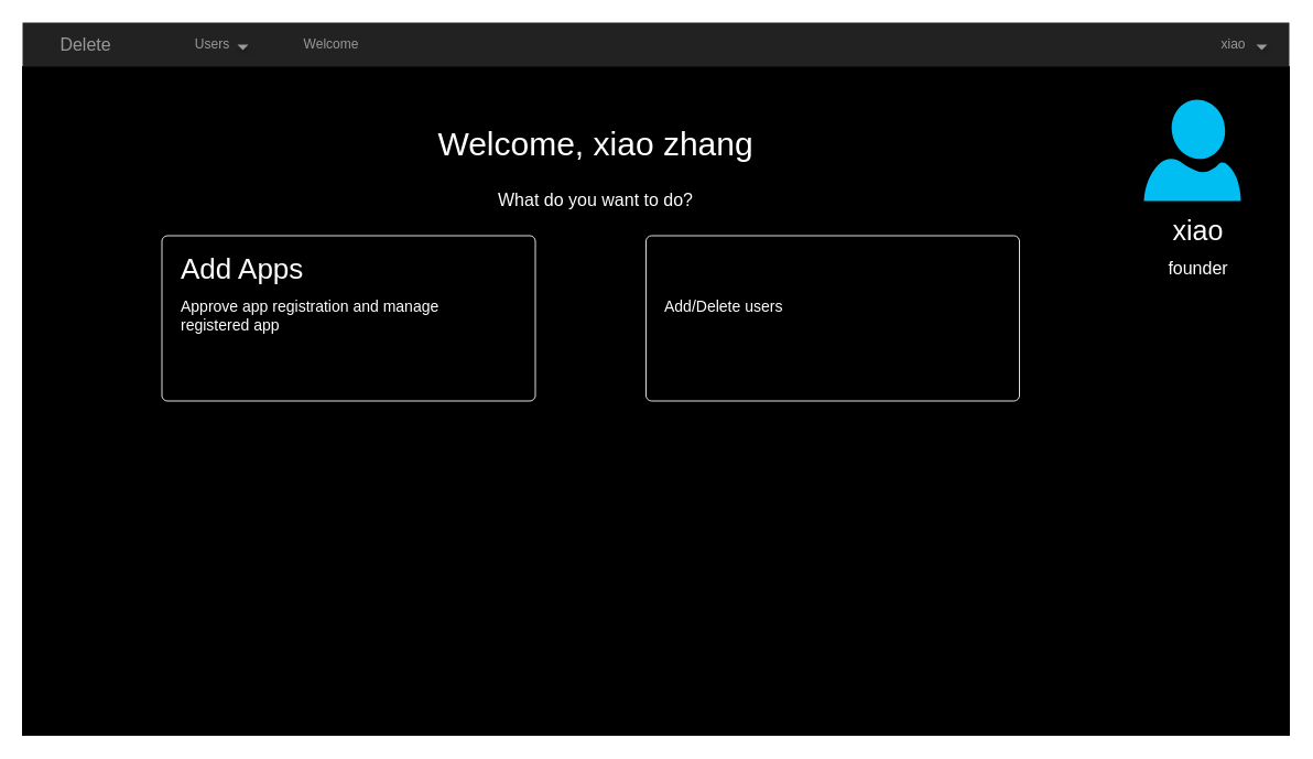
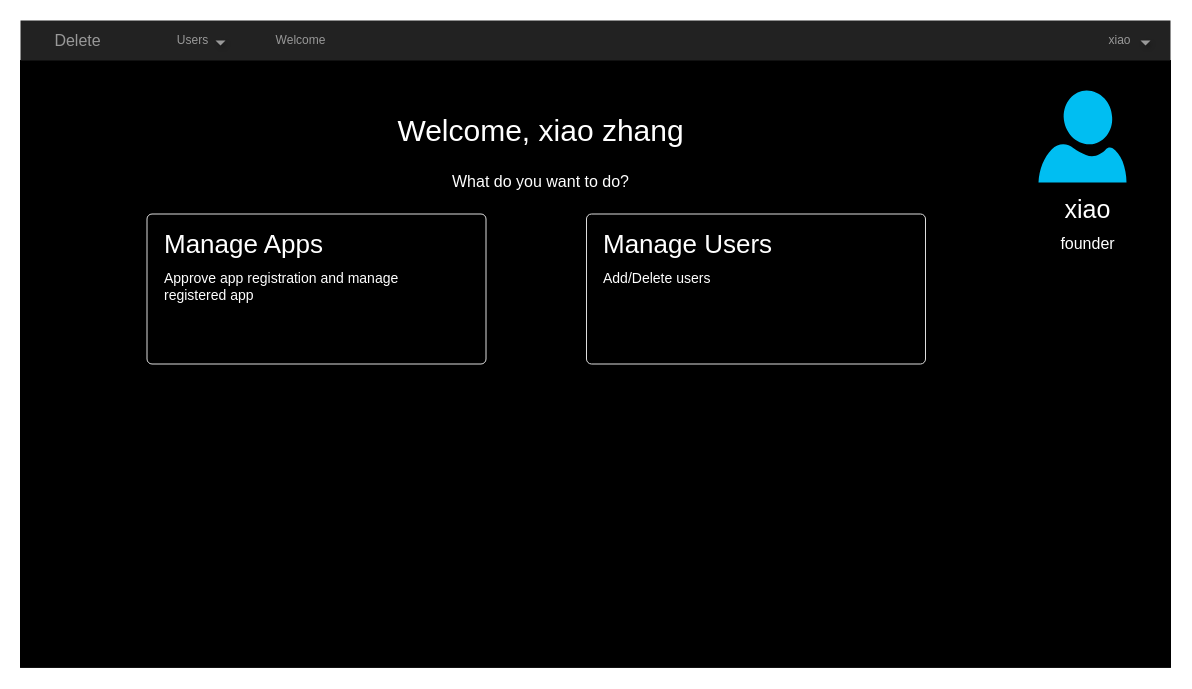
  <mxCell id="0" style=";html=1;" />
  <mxCell id="1" style=";html=1;" parent="0" />
  <mxCell id="2" value="" style="rounded=0;whiteSpace=wrap;html=1;fillColor=#000000;" parent="1" vertex="1"><mxGeometry x="20" y="60" width="1150" height="606.875" as="geometry" /></mxCell>
  <mxCell id="3" value="" style="html=1;shadow=0;dashed=0;shape=mxgraph.bootstrap.rect;fillColor=#222222;strokeColor=none;whiteSpace=wrap;rounded=0;fontSize=12;fontColor=#000000;align=center;" parent="1" vertex="1"><mxGeometry x="20" y="20" width="1150" height="40" as="geometry" /></mxCell>
  <mxCell id="4" value="&lt;font style=&quot;font-size: 16px&quot;&gt;Delete&lt;/font&gt;" style="html=1;shadow=0;dashed=0;fillColor=none;strokeColor=none;shape=mxgraph.bootstrap.rect;fontColor=#999999;fontSize=14;whiteSpace=wrap;" parent="3" vertex="1"><mxGeometry width="115" height="40" as="geometry" /></mxCell>
  <mxCell id="5" value="Users" style="html=1;shadow=0;dashed=0;fillColor=none;strokeColor=none;shape=mxgraph.bootstrap.rect;fontColor=#999999;whiteSpace=wrap;" parent="3" vertex="1"><mxGeometry x="115" width="115" height="40" as="geometry" /></mxCell>
  <mxCell id="6" value="xiao" style="html=1;shadow=0;dashed=0;fillColor=none;strokeColor=none;shape=mxgraph.bootstrap.rect;fontColor=#999999;whiteSpace=wrap;" parent="3" vertex="1"><mxGeometry x="1049.375" width="100.625" height="40" as="geometry" /></mxCell>
  <mxCell id="7" value="Welcome" style="html=1;shadow=0;dashed=0;fillColor=none;strokeColor=none;shape=mxgraph.bootstrap.rect;fontColor=#999999;whiteSpace=wrap;" parent="3" vertex="1"><mxGeometry x="230" width="100.625" height="40" as="geometry" /></mxCell>
  <mxCell id="8" value="" style="shape=triangle;strokeColor=none;fillColor=#999999;direction=south;rounded=0;shadow=1;fontSize=12;fontColor=#000000;align=center;html=1;" parent="3" vertex="1"><mxGeometry x="195" y="20" width="10" height="5" as="geometry" /></mxCell>
  <mxCell id="9" value="" style="shape=triangle;strokeColor=none;fillColor=#999999;direction=south;rounded=0;shadow=1;fontSize=12;fontColor=#000000;align=center;html=1;" parent="3" vertex="1"><mxGeometry x="1120" y="20" width="10" height="5" as="geometry" /></mxCell>
  <mxCell id="10" value="" style="verticalLabelPosition=bottom;html=1;verticalAlign=top;align=center;strokeColor=none;fillColor=#00BEF2;shape=mxgraph.azure.user;fontColor=#FFFFFF;" parent="1" vertex="1"><mxGeometry x="1038" y="90" width="88" height="92" as="geometry" /></mxCell>
  <mxCell id="11" value="xiao" style="html=1;shadow=0;dashed=0;shape=mxgraph.bootstrap.rect;strokeColor=none;fillColor=none;fontSize=25;align=center;spacingLeft=10;fontColor=#FFFFFF;" parent="1" vertex="1"><mxGeometry x="1052" y="190" width="60" height="35" as="geometry" /></mxCell>
  <mxCell id="12" value="founder" style="html=1;shadow=0;dashed=0;shape=mxgraph.bootstrap.rect;strokeColor=none;fillColor=none;fontSize=16;align=center;spacingLeft=10;fontColor=#FFFFFF;" parent="1" vertex="1"><mxGeometry x="1041" y="225" width="82" height="35" as="geometry" /></mxCell>
  <mxCell id="13" value="Welcome, xiao zhang" style="html=1;shadow=0;dashed=0;shape=mxgraph.bootstrap.rect;strokeColor=none;fillColor=none;fontSize=30;align=center;spacingLeft=10;fontColor=#FFFFFF;" parent="1" vertex="1"><mxGeometry x="505" y="112.5" width="60" height="35" as="geometry" /></mxCell>
  <mxCell id="14" value="What do you want to do?" style="html=1;shadow=0;dashed=0;shape=mxgraph.bootstrap.rect;strokeColor=none;fillColor=none;fontSize=16;align=center;spacingLeft=10;fontColor=#FFFFFF;" parent="1" vertex="1"><mxGeometry x="494" y="163" width="82" height="35" as="geometry" /></mxCell>
  <mxCell id="15" value="" style="html=1;shadow=0;dashed=0;shape=mxgraph.bootstrap.rrect;fillColor=#000000;rSize=5;strokeColor=#dddddd;fontSize=30;fontColor=#FFFFFF;align=center;" parent="1" vertex="1"><mxGeometry x="146.5" y="213.5" width="339" height="150" as="geometry" /></mxCell>
- <mxCell id="16" value="Add Apps" style="html=1;shadow=0;dashed=0;shape=mxgraph.bootstrap.anchor;fontSize=26;align=left;whiteSpace=wrap;labelBackgroundColor=none;fontColor=#FFFFFF;" parent="15" vertex="1"><mxGeometry x="15" y="19" width="308" height="22" as="geometry" /></mxCell>
+ <mxCell id="16" value="Manage Apps" style="html=1;shadow=0;dashed=0;shape=mxgraph.bootstrap.anchor;fontSize=26;align=left;whiteSpace=wrap;labelBackgroundColor=none;fontColor=#FFFFFF;" parent="15" vertex="1"><mxGeometry x="15" y="19" width="308" height="22" as="geometry" /></mxCell>
  <mxCell id="17" value="Approve app registration and manage registered app" style="html=1;shadow=0;dashed=0;shape=mxgraph.bootstrap.anchor;strokeColor=#dddddd;whiteSpace=wrap;align=left;verticalAlign=top;fontSize=14;whiteSpace=wrap;fontColor=#FFFFFF;" parent="15" vertex="1"><mxGeometry x="15" y="49.6" width="255" height="51" as="geometry" /></mxCell>
  <mxCell id="18" value="" style="html=1;shadow=0;dashed=0;shape=mxgraph.bootstrap.rrect;fillColor=#000000;rSize=5;strokeColor=#dddddd;fontSize=30;fontColor=#FFFFFF;align=center;" parent="1" vertex="1"><mxGeometry x="586" y="213.5" width="339" height="150" as="geometry" /></mxCell>
+ <mxCell id="19" value="Manage Users" style="html=1;shadow=0;dashed=0;shape=mxgraph.bootstrap.anchor;fontSize=26;align=left;whiteSpace=wrap;labelBackgroundColor=none;fontColor=#FFFFFF;" parent="18" vertex="1"><mxGeometry x="15" y="19" width="308" height="22" as="geometry" /></mxCell>
  <mxCell id="20" value="Add/Delete users" style="html=1;shadow=0;dashed=0;shape=mxgraph.bootstrap.anchor;strokeColor=#dddddd;whiteSpace=wrap;align=left;verticalAlign=top;fontSize=14;whiteSpace=wrap;fontColor=#FFFFFF;" parent="18" vertex="1"><mxGeometry x="15" y="49.6" width="308" height="51" as="geometry" /></mxCell>
